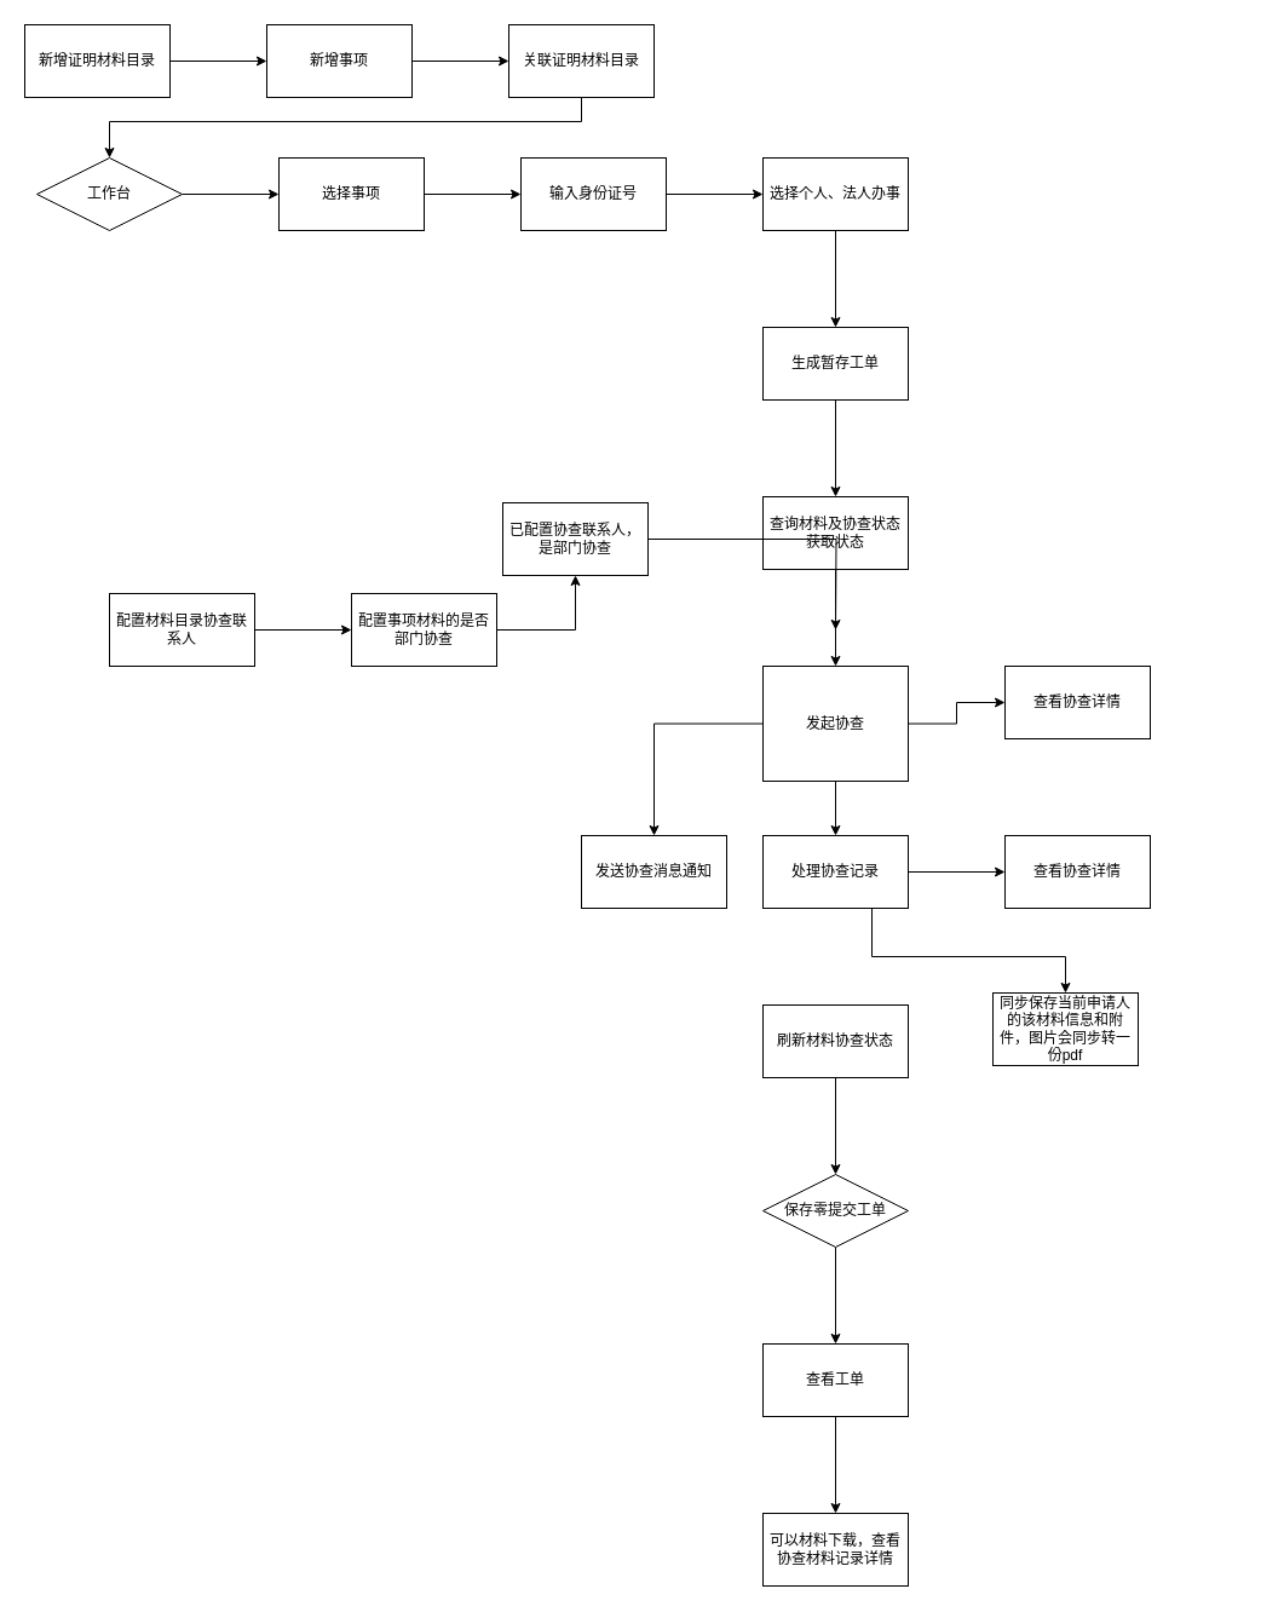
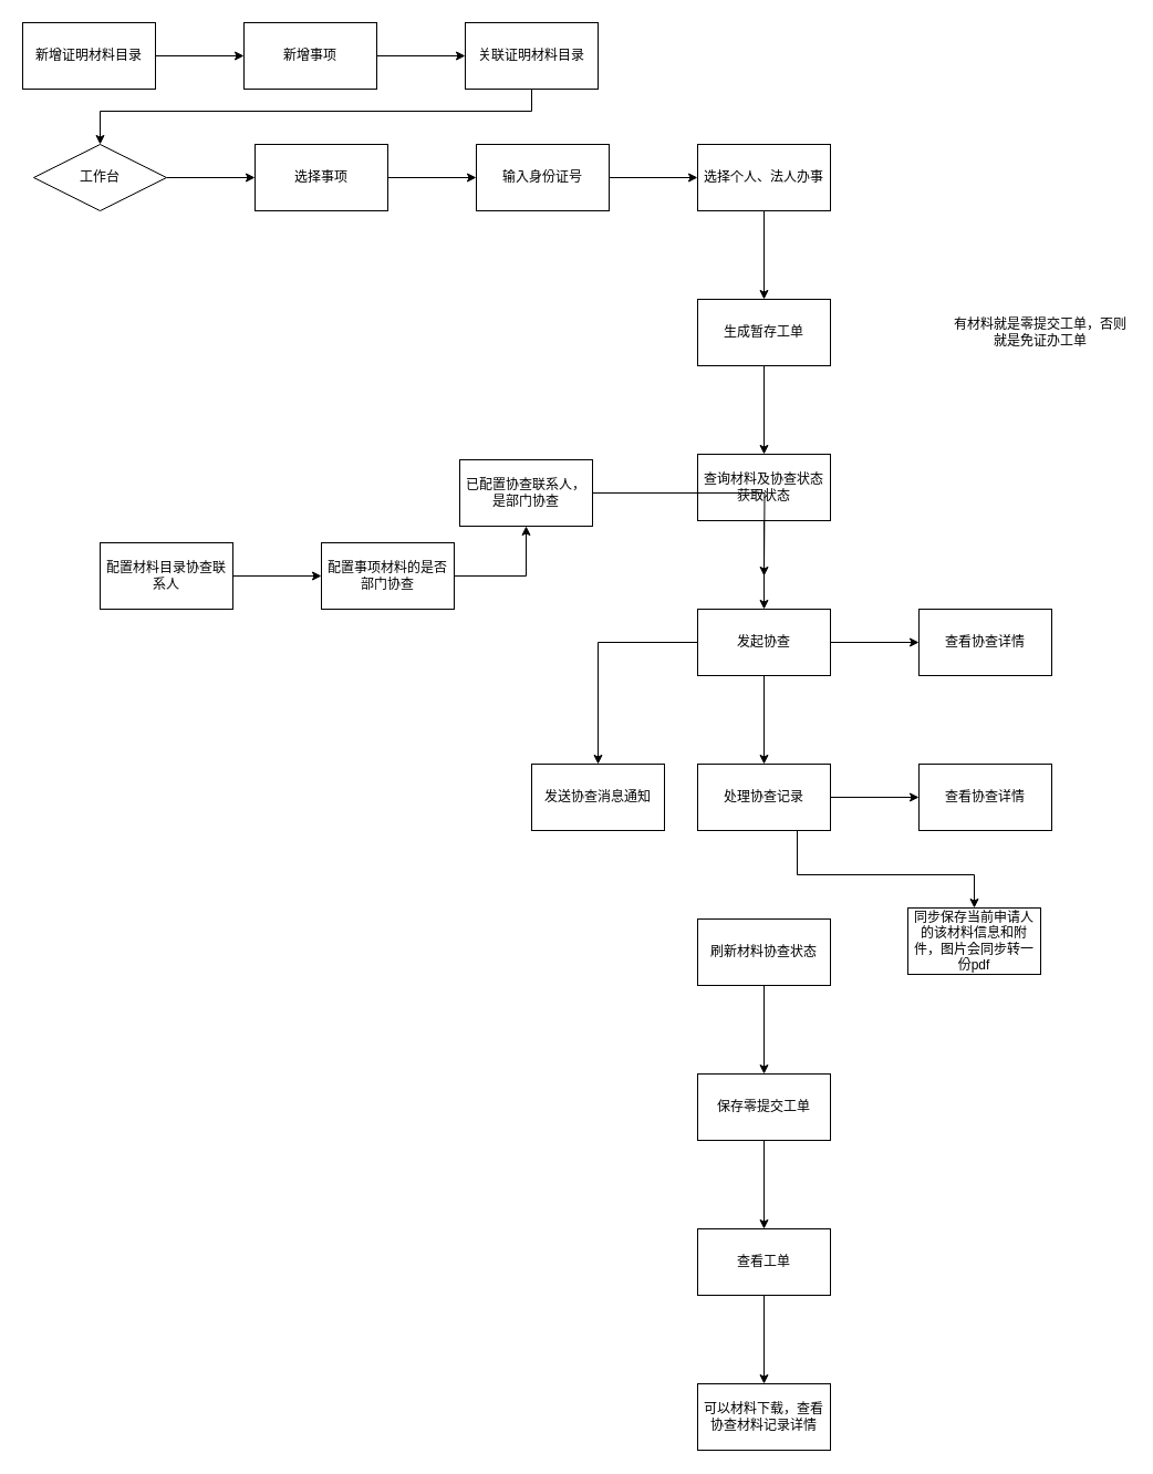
  <mxCell id="0" />
  <mxCell id="1" parent="0" />
  <mxCell id="2" value="" style="edgeStyle=orthogonalEdgeStyle;rounded=0;orthogonalLoop=1;jettySize=auto;html=1;" edge="1" parent="1" source="3" target="5"><mxGeometry relative="1" as="geometry" /></mxCell>
  <mxCell id="3" value="工作台" style="rhombus;whiteSpace=wrap;html=1;" vertex="1" parent="1"><mxGeometry x="30" y="130" width="120" height="60" as="geometry" /></mxCell>
  <mxCell id="4" value="" style="edgeStyle=orthogonalEdgeStyle;rounded=0;orthogonalLoop=1;jettySize=auto;html=1;" edge="1" parent="1" source="5" target="7"><mxGeometry relative="1" as="geometry" /></mxCell>
  <mxCell id="5" value="选择事项" style="whiteSpace=wrap;html=1;rounded=0;" vertex="1" parent="1"><mxGeometry x="230" y="130" width="120" height="60" as="geometry" /></mxCell>
  <mxCell id="6" value="" style="edgeStyle=orthogonalEdgeStyle;rounded=0;orthogonalLoop=1;jettySize=auto;html=1;" edge="1" parent="1" source="7" target="9"><mxGeometry relative="1" as="geometry" /></mxCell>
  <mxCell id="7" value="输入身份证号" style="whiteSpace=wrap;html=1;rounded=0;" vertex="1" parent="1"><mxGeometry x="430" y="130" width="120" height="60" as="geometry" /></mxCell>
  <mxCell id="8" value="" style="edgeStyle=orthogonalEdgeStyle;rounded=0;orthogonalLoop=1;jettySize=auto;html=1;" edge="1" parent="1" source="9" target="11"><mxGeometry relative="1" as="geometry" /></mxCell>
  <mxCell id="9" value="选择个人、法人办事" style="whiteSpace=wrap;html=1;rounded=0;" vertex="1" parent="1"><mxGeometry x="630" y="130" width="120" height="60" as="geometry" /></mxCell>
  <mxCell id="10" value="" style="edgeStyle=orthogonalEdgeStyle;rounded=0;orthogonalLoop=1;jettySize=auto;html=1;" edge="1" parent="1" source="11" target="13"><mxGeometry relative="1" as="geometry" /></mxCell>
  <mxCell id="11" value="生成暂存工单" style="whiteSpace=wrap;html=1;rounded=0;" vertex="1" parent="1"><mxGeometry x="630" y="270" width="120" height="60" as="geometry" /></mxCell>
  <mxCell id="12" value="" style="edgeStyle=orthogonalEdgeStyle;rounded=0;orthogonalLoop=1;jettySize=auto;html=1;" edge="1" parent="1" source="13" target="17"><mxGeometry relative="1" as="geometry" /></mxCell>
  <mxCell id="13" value="查询材料及协查状态获取状态" style="whiteSpace=wrap;html=1;rounded=0;" vertex="1" parent="1"><mxGeometry x="630" y="410" width="120" height="60" as="geometry" /></mxCell>
  <mxCell id="14" value="" style="edgeStyle=orthogonalEdgeStyle;rounded=0;orthogonalLoop=1;jettySize=auto;html=1;" edge="1" parent="1" source="17" target="20"><mxGeometry relative="1" as="geometry" /></mxCell>
  <mxCell id="15" value="" style="edgeStyle=orthogonalEdgeStyle;rounded=0;orthogonalLoop=1;jettySize=auto;html=1;" edge="1" parent="1" source="17" target="21"><mxGeometry relative="1" as="geometry" /></mxCell>
  <mxCell id="16" value="" style="edgeStyle=orthogonalEdgeStyle;rounded=0;orthogonalLoop=1;jettySize=auto;html=1;" edge="1" parent="1" source="17" target="23"><mxGeometry relative="1" as="geometry" /></mxCell>
- <mxCell id="17" value="发起协查" style="whiteSpace=wrap;html=1;rounded=0;" vertex="1" parent="1"><mxGeometry x="630" y="550" width="120" height="95" as="geometry" /></mxCell>
+ <mxCell id="17" value="发起协查" style="whiteSpace=wrap;html=1;rounded=0;" vertex="1" parent="1"><mxGeometry x="630" y="550" width="120" height="60" as="geometry" /></mxCell>
  <mxCell id="18" value="" style="edgeStyle=orthogonalEdgeStyle;rounded=0;orthogonalLoop=1;jettySize=auto;html=1;" edge="1" parent="1" source="20" target="22"><mxGeometry relative="1" as="geometry" /></mxCell>
  <mxCell id="19" value="" style="edgeStyle=orthogonalEdgeStyle;rounded=0;orthogonalLoop=1;jettySize=auto;html=1;" edge="1" parent="1" source="20" target="38"><mxGeometry relative="1" as="geometry"><Array as="points"><mxPoint x="720" y="790" /><mxPoint x="880" y="790" /></Array></mxGeometry></mxCell>
  <mxCell id="20" value="处理协查记录" style="whiteSpace=wrap;html=1;rounded=0;" vertex="1" parent="1"><mxGeometry x="630" y="690" width="120" height="60" as="geometry" /></mxCell>
  <mxCell id="21" value="发送协查消息通知" style="whiteSpace=wrap;html=1;rounded=0;" vertex="1" parent="1"><mxGeometry x="480" y="690" width="120" height="60" as="geometry" /></mxCell>
  <mxCell id="22" value="查看协查详情" style="whiteSpace=wrap;html=1;rounded=0;" vertex="1" parent="1"><mxGeometry x="830" y="690" width="120" height="60" as="geometry" /></mxCell>
  <mxCell id="23" value="查看协查详情" style="whiteSpace=wrap;html=1;rounded=0;" vertex="1" parent="1"><mxGeometry x="830" y="550" width="120" height="60" as="geometry" /></mxCell>
  <mxCell id="24" value="" style="edgeStyle=orthogonalEdgeStyle;rounded=0;orthogonalLoop=1;jettySize=auto;html=1;" edge="1" parent="1" source="25" target="27"><mxGeometry relative="1" as="geometry" /></mxCell>
  <mxCell id="25" value="刷新材料协查状态" style="whiteSpace=wrap;html=1;rounded=0;" vertex="1" parent="1"><mxGeometry x="630" y="830" width="120" height="60" as="geometry" /></mxCell>
  <mxCell id="26" value="" style="edgeStyle=orthogonalEdgeStyle;rounded=0;orthogonalLoop=1;jettySize=auto;html=1;" edge="1" parent="1" source="27" target="36"><mxGeometry relative="1" as="geometry" /></mxCell>
- <mxCell id="27" value="保存零提交工单" style="rhombus;whiteSpace=wrap;html=1;" vertex="1" parent="1"><mxGeometry x="630" y="970" width="120" height="60" as="geometry" /></mxCell>
+ <mxCell id="27" value="保存零提交工单" style="whiteSpace=wrap;html=1;rounded=0;" vertex="1" parent="1"><mxGeometry x="630" y="970" width="120" height="60" as="geometry" /></mxCell>
+ <mxCell id="28" value="有材料就是零提交工单，否则就是免证办工单" style="text;html=1;strokeColor=none;fillColor=none;align=center;verticalAlign=middle;whiteSpace=wrap;rounded=0;" vertex="1" parent="1"><mxGeometry x="860" y="265" width="160" height="70" as="geometry" /></mxCell>
  <mxCell id="29" value="" style="edgeStyle=orthogonalEdgeStyle;rounded=0;orthogonalLoop=1;jettySize=auto;html=1;" edge="1" parent="1" source="30" target="32"><mxGeometry relative="1" as="geometry" /></mxCell>
  <mxCell id="30" value="配置材料目录协查联系人" style="rounded=0;whiteSpace=wrap;html=1;" vertex="1" parent="1"><mxGeometry x="90" y="490" width="120" height="60" as="geometry" /></mxCell>
  <mxCell id="31" value="" style="edgeStyle=orthogonalEdgeStyle;rounded=0;orthogonalLoop=1;jettySize=auto;html=1;" edge="1" parent="1" source="32" target="34"><mxGeometry relative="1" as="geometry" /></mxCell>
  <mxCell id="32" value="配置事项材料的是否部门协查" style="whiteSpace=wrap;html=1;rounded=0;" vertex="1" parent="1"><mxGeometry x="290" y="490" width="120" height="60" as="geometry" /></mxCell>
  <mxCell id="33" style="edgeStyle=orthogonalEdgeStyle;rounded=0;orthogonalLoop=1;jettySize=auto;html=1;" edge="1" parent="1" source="34"><mxGeometry relative="1" as="geometry"><mxPoint x="690" y="520" as="targetPoint" /></mxGeometry></mxCell>
  <mxCell id="34" value="已配置协查联系人，是部门协查" style="whiteSpace=wrap;html=1;rounded=0;" vertex="1" parent="1"><mxGeometry x="415" y="415" width="120" height="60" as="geometry" /></mxCell>
  <mxCell id="35" value="" style="edgeStyle=orthogonalEdgeStyle;rounded=0;orthogonalLoop=1;jettySize=auto;html=1;" edge="1" parent="1" source="36" target="37"><mxGeometry relative="1" as="geometry" /></mxCell>
  <mxCell id="36" value="查看工单" style="whiteSpace=wrap;html=1;rounded=0;" vertex="1" parent="1"><mxGeometry x="630" y="1110" width="120" height="60" as="geometry" /></mxCell>
  <mxCell id="37" value="可以材料下载，查看协查材料记录详情" style="whiteSpace=wrap;html=1;rounded=0;" vertex="1" parent="1"><mxGeometry x="630" y="1250" width="120" height="60" as="geometry" /></mxCell>
  <mxCell id="38" value="同步保存当前申请人的该材料信息和附件，图片会同步转一份pdf" style="whiteSpace=wrap;html=1;rounded=0;" vertex="1" parent="1"><mxGeometry x="820" y="820" width="120" height="60" as="geometry" /></mxCell>
  <mxCell id="39" value="" style="edgeStyle=orthogonalEdgeStyle;rounded=0;orthogonalLoop=1;jettySize=auto;html=1;" edge="1" parent="1" source="40" target="42"><mxGeometry relative="1" as="geometry" /></mxCell>
  <mxCell id="40" value="新增证明材料目录" style="rounded=0;whiteSpace=wrap;html=1;" vertex="1" parent="1"><mxGeometry x="20" y="20" width="120" height="60" as="geometry" /></mxCell>
  <mxCell id="41" value="" style="edgeStyle=orthogonalEdgeStyle;rounded=0;orthogonalLoop=1;jettySize=auto;html=1;" edge="1" parent="1" source="42" target="44"><mxGeometry relative="1" as="geometry" /></mxCell>
  <mxCell id="42" value="新增事项" style="whiteSpace=wrap;html=1;rounded=0;" vertex="1" parent="1"><mxGeometry x="220" y="20" width="120" height="60" as="geometry" /></mxCell>
  <mxCell id="43" style="edgeStyle=orthogonalEdgeStyle;rounded=0;orthogonalLoop=1;jettySize=auto;html=1;" edge="1" parent="1" source="44" target="3"><mxGeometry relative="1" as="geometry"><Array as="points"><mxPoint x="480" y="100" /><mxPoint x="90" y="100" /></Array></mxGeometry></mxCell>
  <mxCell id="44" value="关联证明材料目录" style="whiteSpace=wrap;html=1;rounded=0;" vertex="1" parent="1"><mxGeometry x="420" y="20" width="120" height="60" as="geometry" /></mxCell>
